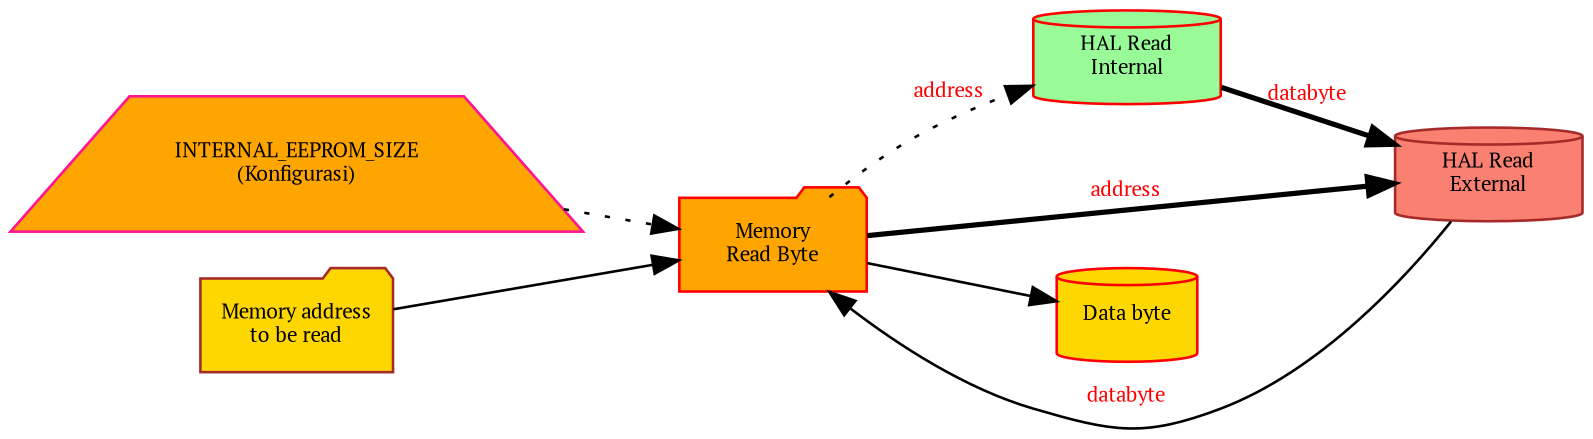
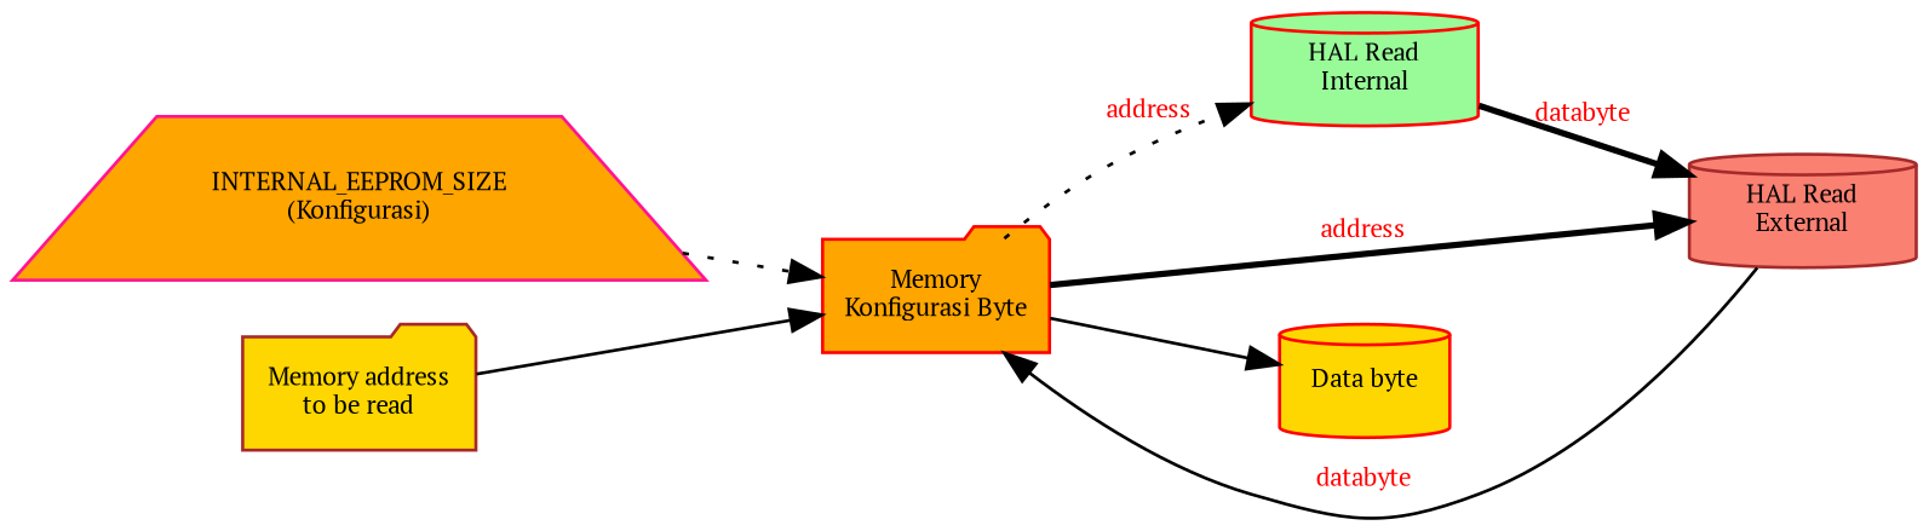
  digraph {
    fontname="PT Serif"
    rankdir=LR
    node [color=red fillcolor=orange fontname="PT Serif" fontsize=8 shape=cylinder style=filled]
    edge [fontcolor=Red fontname="PT Serif" fontsize=8 style=solid]
    n1 [color=deeppink label="INTERNAL_EEPROM_SIZE\n(Konfigurasi)" shape=trapezium]
-   n2 [fixedsize=true label="Memory\nRead Byte" shape=folder width=1]
+   n2 [fixedsize=true label="Memory\nKonfigurasi Byte" shape=folder width=1]
    n3 [fillcolor=palegreen fixedsize=true label="HAL Read\nInternal" width=1]
    n4 [color=brown fillcolor=salmon fixedsize=true label="HAL Read\nExternal" width=1]
    n5 [fillcolor=gold label="Data byte"]
    n6 [color=brown fillcolor=gold label="Memory address\nto be read" shape=folder]
    n1 -> n2 [style=dotted]
    n2 -> n3 [label=address style=dotted]
    n2 -> n4 [label=address style=bold]
    n2 -> n5
    n3 -> n4 [label=databyte style=bold]
    n4 -> n2 [label=databyte]
    n6 -> n2
  }
